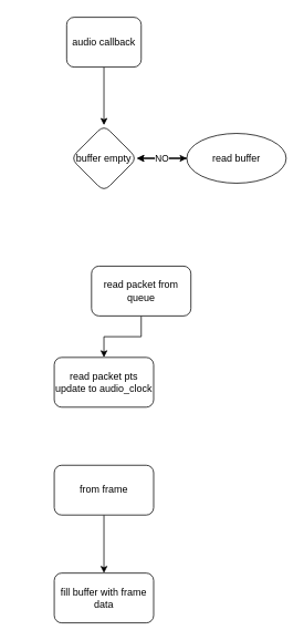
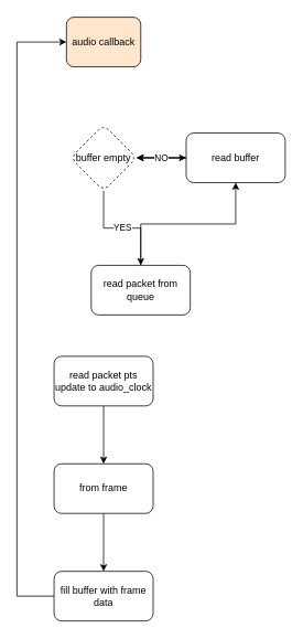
  <mxCell id="0" />
  <mxCell id="1" parent="0" />
- <mxCell id="2" value="" style="edgeStyle=orthogonalEdgeStyle;rounded=0;orthogonalLoop=1;jettySize=auto;html=1;" edge="1" parent="1" source="3" target="6"><mxGeometry relative="1" as="geometry" /></mxCell>
- <mxCell id="3" value="audio callback" style="rounded=1;whiteSpace=wrap;html=1;" vertex="1" parent="1"><mxGeometry x="80" y="20" width="90" height="60" as="geometry" /></mxCell>
+ <mxCell id="3" value="audio callback" style="rounded=1;whiteSpace=wrap;html=1;fillColor=#ffe6cc;" vertex="1" parent="1"><mxGeometry x="80" y="20" width="90" height="60" as="geometry" /></mxCell>
  <mxCell id="4" value="" style="edgeStyle=orthogonalEdgeStyle;rounded=0;orthogonalLoop=1;jettySize=auto;html=1;" edge="1" parent="1" source="6" target="9"><mxGeometry relative="1" as="geometry" /></mxCell>
- <mxCell id="6" value="buffer empty" style="rhombus;whiteSpace=wrap;html=1;rounded=1;" vertex="1" parent="1"><mxGeometry x="85" y="150" width="80" height="80" as="geometry" /></mxCell>
+ <mxCell id="5" value="YES" style="edgeStyle=orthogonalEdgeStyle;rounded=0;orthogonalLoop=1;jettySize=auto;html=1;" edge="1" parent="1" source="6" target="11"><mxGeometry relative="1" as="geometry" /></mxCell>
+ <mxCell id="6" value="buffer empty" style="rhombus;whiteSpace=wrap;html=1;rounded=1;dashed=1;" vertex="1" parent="1"><mxGeometry x="85" y="150" width="80" height="80" as="geometry" /></mxCell>
  <mxCell id="7" value="No" style="edgeStyle=orthogonalEdgeStyle;rounded=0;orthogonalLoop=1;jettySize=auto;html=1;" edge="1" parent="1" source="9" target="6"><mxGeometry relative="1" as="geometry" /></mxCell>
  <mxCell id="8" value="NO" style="edgeStyle=orthogonalEdgeStyle;rounded=0;orthogonalLoop=1;jettySize=auto;html=1;" edge="1" parent="1" source="9" target="6"><mxGeometry relative="1" as="geometry" /></mxCell>
- <mxCell id="9" value="read buffer" style="ellipse;whiteSpace=wrap;html=1;" vertex="1" parent="1"><mxGeometry x="225" y="160" width="120" height="60" as="geometry" /></mxCell>
- <mxCell id="10" value="" style="edgeStyle=orthogonalEdgeStyle;rounded=0;orthogonalLoop=1;jettySize=auto;html=1;" edge="1" parent="1" source="11" target="17"><mxGeometry relative="1" as="geometry" /></mxCell>
+ <mxCell id="9" value="read buffer" style="whiteSpace=wrap;html=1;rounded=1;" vertex="1" parent="1"><mxGeometry x="225" y="160" width="120" height="60" as="geometry" /></mxCell>
+ <mxCell id="10" value="" style="edgeStyle=orthogonalEdgeStyle;rounded=0;orthogonalLoop=1;jettySize=auto;html=1;" edge="1" parent="1" source="11" target="9"><mxGeometry relative="1" as="geometry" /></mxCell>
  <mxCell id="11" value="read packet from queue" style="whiteSpace=wrap;html=1;rounded=1;" vertex="1" parent="1"><mxGeometry x="110" y="320" width="120" height="60" as="geometry" /></mxCell>
  <mxCell id="12" value="" style="edgeStyle=orthogonalEdgeStyle;rounded=0;orthogonalLoop=1;jettySize=auto;html=1;" edge="1" parent="1" source="13" target="15"><mxGeometry relative="1" as="geometry" /></mxCell>
  <mxCell id="13" value="from frame" style="whiteSpace=wrap;html=1;rounded=1;" vertex="1" parent="1"><mxGeometry x="65" y="560" width="120" height="60" as="geometry" /></mxCell>
+ <mxCell id="14" style="edgeStyle=orthogonalEdgeStyle;rounded=0;orthogonalLoop=1;jettySize=auto;html=1;entryX=0;entryY=0.5;entryDx=0;entryDy=0;" edge="1" parent="1" source="15" target="3"><mxGeometry relative="1" as="geometry"><Array as="points"><mxPoint x="20" y="720" /><mxPoint x="20" y="50" /></Array></mxGeometry></mxCell>
  <mxCell id="15" value="fill buffer with frame data" style="whiteSpace=wrap;html=1;rounded=1;" vertex="1" parent="1"><mxGeometry x="65" y="690" width="120" height="60" as="geometry" /></mxCell>
+ <mxCell id="16" value="" style="edgeStyle=orthogonalEdgeStyle;rounded=0;orthogonalLoop=1;jettySize=auto;html=1;" edge="1" parent="1" source="17" target="13"><mxGeometry relative="1" as="geometry" /></mxCell>
  <mxCell id="17" value="read packet pts update to audio_clock" style="whiteSpace=wrap;html=1;rounded=1;" vertex="1" parent="1"><mxGeometry x="65" y="430" width="120" height="60" as="geometry" /></mxCell>
